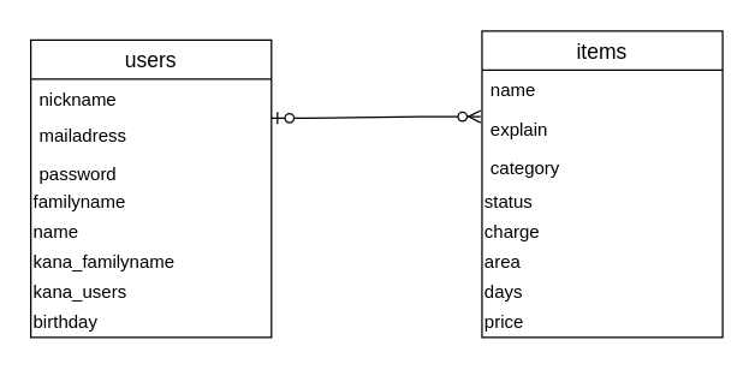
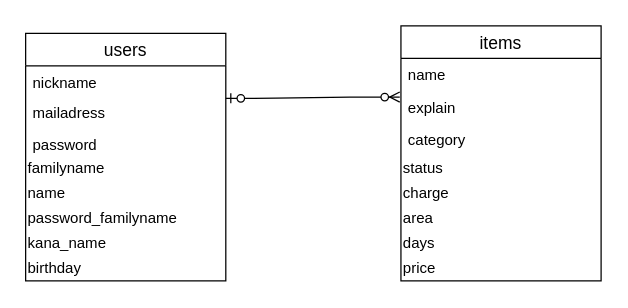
  <mxCell id="0" />
  <mxCell id="1" parent="0" />
  <mxCell id="2" value="users" style="swimlane;fontStyle=0;childLayout=stackLayout;horizontal=1;startSize=26;horizontalStack=0;resizeParent=1;resizeParentMax=0;resizeLast=0;collapsible=1;marginBottom=0;align=center;fontSize=14;" vertex="1" parent="1"><mxGeometry x="20" y="26" width="160" height="198" as="geometry" /></mxCell>
  <mxCell id="3" value="nickname" style="text;strokeColor=none;fillColor=none;spacingLeft=4;spacingRight=4;overflow=hidden;rotatable=0;points=[[0,0.5],[1,0.5]];portConstraint=eastwest;fontSize=12;" vertex="1" parent="2"><mxGeometry y="26" width="160" height="24" as="geometry" /></mxCell>
  <mxCell id="4" value="mailadress" style="text;strokeColor=none;fillColor=none;spacingLeft=4;spacingRight=4;overflow=hidden;rotatable=0;points=[[0,0.5],[1,0.5]];portConstraint=eastwest;fontSize=12;" vertex="1" parent="2"><mxGeometry y="50" width="160" height="26" as="geometry" /></mxCell>
  <mxCell id="5" value="password" style="text;strokeColor=none;fillColor=none;spacingLeft=4;spacingRight=4;overflow=hidden;rotatable=0;points=[[0,0.5],[1,0.5]];portConstraint=eastwest;fontSize=12;" vertex="1" parent="2"><mxGeometry y="76" width="160" height="22" as="geometry" /></mxCell>
  <mxCell id="6" value="familyname" style="text;html=1;align=left;verticalAlign=middle;resizable=0;points=[];autosize=1;" vertex="1" parent="2"><mxGeometry y="98" width="160" height="20" as="geometry" /></mxCell>
  <mxCell id="7" value="name" style="text;html=1;align=left;verticalAlign=middle;resizable=0;points=[];autosize=1;" vertex="1" parent="2"><mxGeometry y="118" width="160" height="20" as="geometry" /></mxCell>
- <mxCell id="8" value="kana_familyname" style="text;html=1;align=left;verticalAlign=middle;resizable=0;points=[];autosize=1;" vertex="1" parent="2"><mxGeometry y="138" width="160" height="20" as="geometry" /></mxCell>
- <mxCell id="9" value="kana_users" style="text;html=1;align=left;verticalAlign=middle;resizable=0;points=[];autosize=1;" vertex="1" parent="2"><mxGeometry y="158" width="160" height="20" as="geometry" /></mxCell>
+ <mxCell id="8" value="password_familyname" style="text;html=1;align=left;verticalAlign=middle;resizable=0;points=[];autosize=1;" vertex="1" parent="2"><mxGeometry y="138" width="160" height="20" as="geometry" /></mxCell>
+ <mxCell id="9" value="kana_name" style="text;html=1;align=left;verticalAlign=middle;resizable=0;points=[];autosize=1;" vertex="1" parent="2"><mxGeometry y="158" width="160" height="20" as="geometry" /></mxCell>
  <mxCell id="10" value="birthday" style="text;html=1;align=left;verticalAlign=middle;resizable=0;points=[];autosize=1;" vertex="1" parent="2"><mxGeometry y="178" width="160" height="20" as="geometry" /></mxCell>
  <mxCell id="11" value="items" style="swimlane;fontStyle=0;childLayout=stackLayout;horizontal=1;startSize=26;horizontalStack=0;resizeParent=1;resizeParentMax=0;resizeLast=0;collapsible=1;marginBottom=0;align=center;fontSize=14;" vertex="1" parent="1"><mxGeometry x="320" y="20" width="160" height="204" as="geometry" /></mxCell>
  <mxCell id="12" value="name" style="text;strokeColor=none;fillColor=none;spacingLeft=4;spacingRight=4;overflow=hidden;rotatable=0;points=[[0,0.5],[1,0.5]];portConstraint=eastwest;fontSize=12;" vertex="1" parent="11"><mxGeometry y="26" width="160" height="26" as="geometry" /></mxCell>
  <mxCell id="13" value="explain" style="text;strokeColor=none;fillColor=none;spacingLeft=4;spacingRight=4;overflow=hidden;rotatable=0;points=[[0,0.5],[1,0.5]];portConstraint=eastwest;fontSize=12;" vertex="1" parent="11"><mxGeometry y="52" width="160" height="26" as="geometry" /></mxCell>
  <mxCell id="14" value="category" style="text;strokeColor=none;fillColor=none;spacingLeft=4;spacingRight=4;overflow=hidden;rotatable=0;points=[[0,0.5],[1,0.5]];portConstraint=eastwest;fontSize=12;" vertex="1" parent="11"><mxGeometry y="78" width="160" height="26" as="geometry" /></mxCell>
  <mxCell id="15" value="status" style="text;html=1;align=left;verticalAlign=middle;resizable=0;points=[];autosize=1;" vertex="1" parent="11"><mxGeometry y="104" width="160" height="20" as="geometry" /></mxCell>
  <mxCell id="16" value="charge" style="text;html=1;align=left;verticalAlign=middle;resizable=0;points=[];autosize=1;" vertex="1" parent="11"><mxGeometry y="124" width="160" height="20" as="geometry" /></mxCell>
  <mxCell id="17" value="area" style="text;html=1;align=left;verticalAlign=middle;resizable=0;points=[];autosize=1;" vertex="1" parent="11"><mxGeometry y="144" width="160" height="20" as="geometry" /></mxCell>
  <mxCell id="18" value="days" style="text;html=1;align=left;verticalAlign=middle;resizable=0;points=[];autosize=1;" vertex="1" parent="11"><mxGeometry y="164" width="160" height="20" as="geometry" /></mxCell>
  <mxCell id="19" value="price" style="text;html=1;align=left;verticalAlign=middle;resizable=0;points=[];autosize=1;" vertex="1" parent="11"><mxGeometry y="184" width="160" height="20" as="geometry" /></mxCell>
  <mxCell id="20" value="" style="edgeStyle=entityRelationEdgeStyle;fontSize=12;html=1;endArrow=ERzeroToMany;startArrow=ERzeroToOne;entryX=-0.006;entryY=0.192;entryDx=0;entryDy=0;entryPerimeter=0;" edge="1" parent="1" target="13"><mxGeometry width="100" height="100" relative="1" as="geometry"><mxPoint x="180" y="78" as="sourcePoint" /><mxPoint x="300" y="77.5" as="targetPoint" /></mxGeometry></mxCell>
